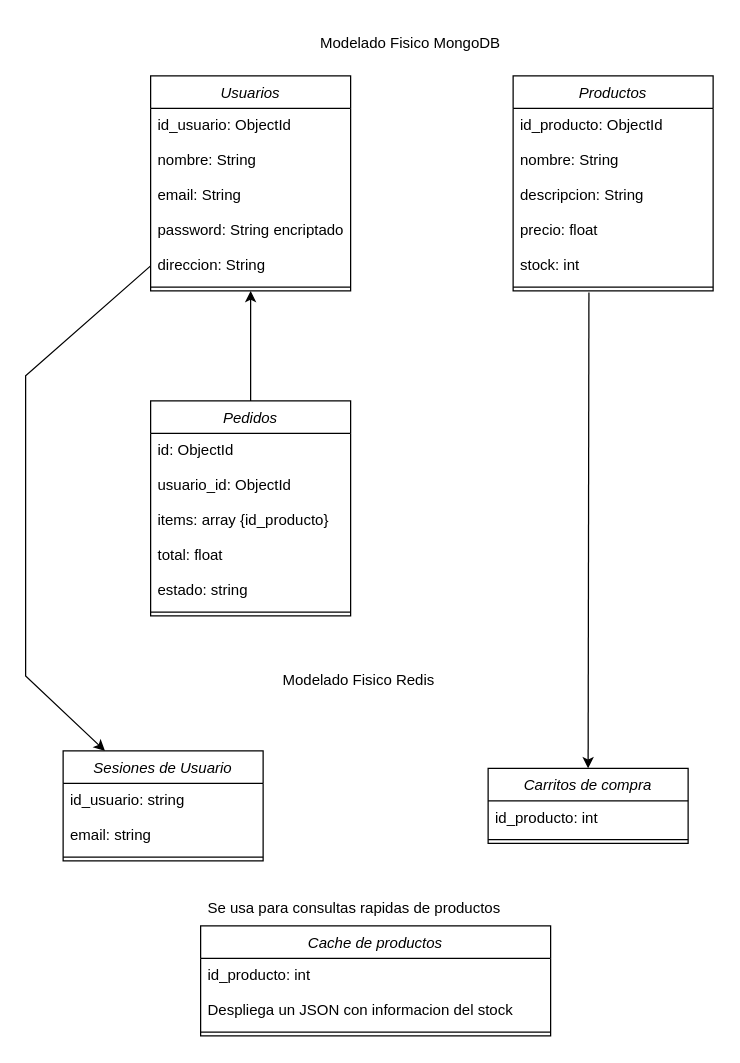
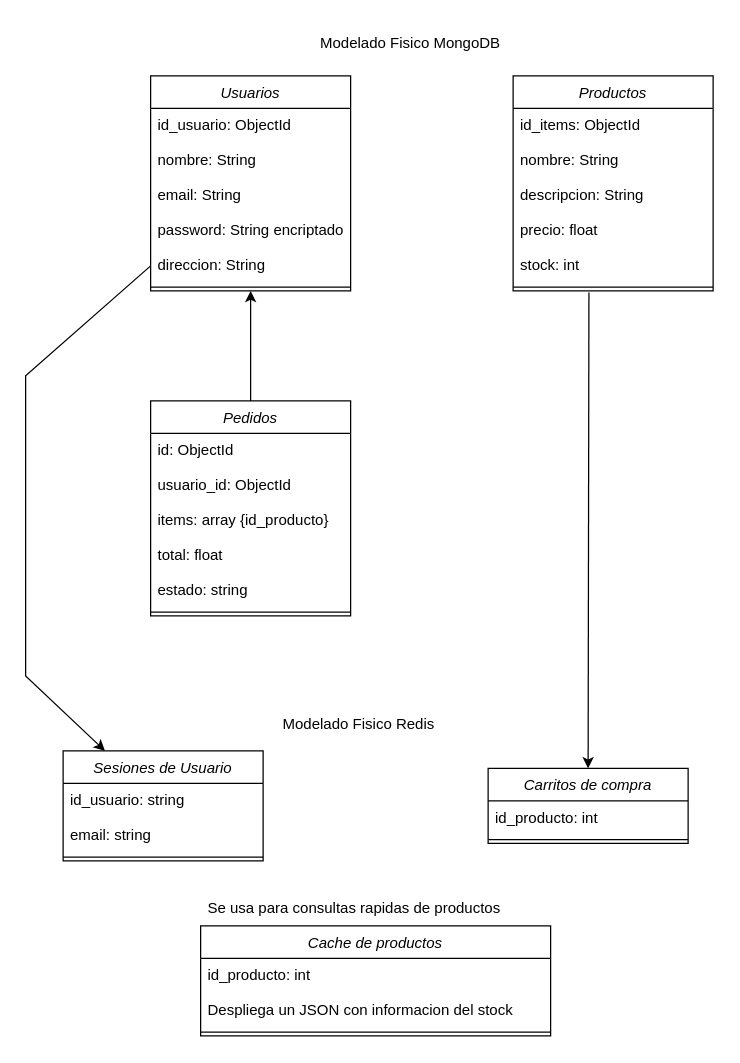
  <mxCell id="0" />
  <mxCell id="1" parent="0" />
  <mxCell id="2" value="Usuarios&#10;" style="swimlane;fontStyle=2;align=center;verticalAlign=top;childLayout=stackLayout;horizontal=1;startSize=26;horizontalStack=0;resizeParent=1;resizeLast=0;collapsible=1;marginBottom=0;rounded=0;shadow=0;strokeWidth=1;" parent="1" vertex="1"><mxGeometry x="120" y="60" width="160" height="172" as="geometry"><mxRectangle x="230" y="140" width="160" height="26" as="alternateBounds" /></mxGeometry></mxCell>
  <mxCell id="3" value="id_usuario: ObjectId " style="text;align=left;verticalAlign=top;spacingLeft=4;spacingRight=4;overflow=hidden;rotatable=0;points=[[0,0.5],[1,0.5]];portConstraint=eastwest;rounded=0;shadow=0;html=0;" vertex="1" parent="2"><mxGeometry y="26" width="160" height="28" as="geometry" /></mxCell>
  <mxCell id="4" value="nombre: String" style="text;align=left;verticalAlign=top;spacingLeft=4;spacingRight=4;overflow=hidden;rotatable=0;points=[[0,0.5],[1,0.5]];portConstraint=eastwest;rounded=0;shadow=0;html=0;" vertex="1" parent="2"><mxGeometry y="54" width="160" height="28" as="geometry" /></mxCell>
  <mxCell id="5" value="email: String" style="text;align=left;verticalAlign=top;spacingLeft=4;spacingRight=4;overflow=hidden;rotatable=0;points=[[0,0.5],[1,0.5]];portConstraint=eastwest;rounded=0;shadow=0;html=0;" parent="2" vertex="1"><mxGeometry y="82" width="160" height="28" as="geometry" /></mxCell>
  <mxCell id="6" value="password: String encriptado&#10;&#10;" style="text;align=left;verticalAlign=top;spacingLeft=4;spacingRight=4;overflow=hidden;rotatable=0;points=[[0,0.5],[1,0.5]];portConstraint=eastwest;rounded=0;shadow=0;html=0;" vertex="1" parent="2"><mxGeometry y="110" width="160" height="28" as="geometry" /></mxCell>
  <mxCell id="7" value="direccion: String" style="text;align=left;verticalAlign=top;spacingLeft=4;spacingRight=4;overflow=hidden;rotatable=0;points=[[0,0.5],[1,0.5]];portConstraint=eastwest;rounded=0;shadow=0;html=0;" vertex="1" parent="2"><mxGeometry y="138" width="160" height="28" as="geometry" /></mxCell>
  <mxCell id="8" value="" style="line;html=1;strokeWidth=1;align=left;verticalAlign=middle;spacingTop=-1;spacingLeft=3;spacingRight=3;rotatable=0;labelPosition=right;points=[];portConstraint=eastwest;" parent="2" vertex="1"><mxGeometry y="166" width="160" height="6" as="geometry" /></mxCell>
  <mxCell id="9" value="Productos&#10;" style="swimlane;fontStyle=2;align=center;verticalAlign=top;childLayout=stackLayout;horizontal=1;startSize=26;horizontalStack=0;resizeParent=1;resizeLast=0;collapsible=1;marginBottom=0;rounded=0;shadow=0;strokeWidth=1;" vertex="1" parent="1"><mxGeometry x="410" y="60" width="160" height="172" as="geometry"><mxRectangle x="230" y="140" width="160" height="26" as="alternateBounds" /></mxGeometry></mxCell>
- <mxCell id="10" value="id_producto: ObjectId " style="text;align=left;verticalAlign=top;spacingLeft=4;spacingRight=4;overflow=hidden;rotatable=0;points=[[0,0.5],[1,0.5]];portConstraint=eastwest;rounded=0;shadow=0;html=0;" vertex="1" parent="9"><mxGeometry y="26" width="160" height="28" as="geometry" /></mxCell>
+ <mxCell id="10" value="id_items: ObjectId " style="text;align=left;verticalAlign=top;spacingLeft=4;spacingRight=4;overflow=hidden;rotatable=0;points=[[0,0.5],[1,0.5]];portConstraint=eastwest;rounded=0;shadow=0;html=0;" vertex="1" parent="9"><mxGeometry y="26" width="160" height="28" as="geometry" /></mxCell>
  <mxCell id="11" value="nombre: String" style="text;align=left;verticalAlign=top;spacingLeft=4;spacingRight=4;overflow=hidden;rotatable=0;points=[[0,0.5],[1,0.5]];portConstraint=eastwest;rounded=0;shadow=0;html=0;" vertex="1" parent="9"><mxGeometry y="54" width="160" height="28" as="geometry" /></mxCell>
  <mxCell id="12" value="descripcion: String" style="text;align=left;verticalAlign=top;spacingLeft=4;spacingRight=4;overflow=hidden;rotatable=0;points=[[0,0.5],[1,0.5]];portConstraint=eastwest;rounded=0;shadow=0;html=0;" vertex="1" parent="9"><mxGeometry y="82" width="160" height="28" as="geometry" /></mxCell>
  <mxCell id="13" value="precio: float" style="text;align=left;verticalAlign=top;spacingLeft=4;spacingRight=4;overflow=hidden;rotatable=0;points=[[0,0.5],[1,0.5]];portConstraint=eastwest;rounded=0;shadow=0;html=0;" vertex="1" parent="9"><mxGeometry y="110" width="160" height="28" as="geometry" /></mxCell>
  <mxCell id="14" value="stock: int&#10;" style="text;align=left;verticalAlign=top;spacingLeft=4;spacingRight=4;overflow=hidden;rotatable=0;points=[[0,0.5],[1,0.5]];portConstraint=eastwest;rounded=0;shadow=0;html=0;" vertex="1" parent="9"><mxGeometry y="138" width="160" height="28" as="geometry" /></mxCell>
  <mxCell id="15" value="" style="line;html=1;strokeWidth=1;align=left;verticalAlign=middle;spacingTop=-1;spacingLeft=3;spacingRight=3;rotatable=0;labelPosition=right;points=[];portConstraint=eastwest;" vertex="1" parent="9"><mxGeometry y="166" width="160" height="6" as="geometry" /></mxCell>
  <mxCell id="16" value="Pedidos" style="swimlane;fontStyle=2;align=center;verticalAlign=top;childLayout=stackLayout;horizontal=1;startSize=26;horizontalStack=0;resizeParent=1;resizeLast=0;collapsible=1;marginBottom=0;rounded=0;shadow=0;strokeWidth=1;" vertex="1" parent="1"><mxGeometry x="120" y="320" width="160" height="172" as="geometry"><mxRectangle x="230" y="140" width="160" height="26" as="alternateBounds" /></mxGeometry></mxCell>
  <mxCell id="17" value="id: ObjectId " style="text;align=left;verticalAlign=top;spacingLeft=4;spacingRight=4;overflow=hidden;rotatable=0;points=[[0,0.5],[1,0.5]];portConstraint=eastwest;rounded=0;shadow=0;html=0;" vertex="1" parent="16"><mxGeometry y="26" width="160" height="28" as="geometry" /></mxCell>
  <mxCell id="18" value="usuario_id: ObjectId" style="text;align=left;verticalAlign=top;spacingLeft=4;spacingRight=4;overflow=hidden;rotatable=0;points=[[0,0.5],[1,0.5]];portConstraint=eastwest;rounded=0;shadow=0;html=0;" vertex="1" parent="16"><mxGeometry y="54" width="160" height="28" as="geometry" /></mxCell>
  <mxCell id="19" value="items: array {id_producto}" style="text;align=left;verticalAlign=top;spacingLeft=4;spacingRight=4;overflow=hidden;rotatable=0;points=[[0,0.5],[1,0.5]];portConstraint=eastwest;rounded=0;shadow=0;html=0;" vertex="1" parent="16"><mxGeometry y="82" width="160" height="28" as="geometry" /></mxCell>
  <mxCell id="20" value="total: float" style="text;align=left;verticalAlign=top;spacingLeft=4;spacingRight=4;overflow=hidden;rotatable=0;points=[[0,0.5],[1,0.5]];portConstraint=eastwest;rounded=0;shadow=0;html=0;" vertex="1" parent="16"><mxGeometry y="110" width="160" height="28" as="geometry" /></mxCell>
  <mxCell id="21" value="estado: string&#10;" style="text;align=left;verticalAlign=top;spacingLeft=4;spacingRight=4;overflow=hidden;rotatable=0;points=[[0,0.5],[1,0.5]];portConstraint=eastwest;rounded=0;shadow=0;html=0;" vertex="1" parent="16"><mxGeometry y="138" width="160" height="28" as="geometry" /></mxCell>
  <mxCell id="22" value="" style="line;html=1;strokeWidth=1;align=left;verticalAlign=middle;spacingTop=-1;spacingLeft=3;spacingRight=3;rotatable=0;labelPosition=right;points=[];portConstraint=eastwest;" vertex="1" parent="16"><mxGeometry y="166" width="160" height="6" as="geometry" /></mxCell>
  <mxCell id="23" value="" style="endArrow=classic;html=1;rounded=0;exitX=0.5;exitY=0;exitDx=0;exitDy=0;entryX=0.5;entryY=1;entryDx=0;entryDy=0;" edge="1" parent="1" source="16" target="2"><mxGeometry width="50" height="50" relative="1" as="geometry"><mxPoint x="330" y="270" as="sourcePoint" /><mxPoint x="380" y="220" as="targetPoint" /></mxGeometry></mxCell>
  <mxCell id="24" value="Modelado Fisico MongoDB&#10;" style="text;align=left;verticalAlign=top;spacingLeft=4;spacingRight=4;overflow=hidden;rotatable=0;points=[[0,0.5],[1,0.5]];portConstraint=eastwest;rounded=0;shadow=0;html=0;" vertex="1" parent="1"><mxGeometry x="250" y="20" width="231" height="28" as="geometry" /></mxCell>
  <mxCell id="25" value="Sesiones de Usuario" style="swimlane;fontStyle=2;align=center;verticalAlign=top;childLayout=stackLayout;horizontal=1;startSize=26;horizontalStack=0;resizeParent=1;resizeLast=0;collapsible=1;marginBottom=0;rounded=0;shadow=0;strokeWidth=1;" vertex="1" parent="1"><mxGeometry x="50" y="600" width="160" height="88" as="geometry"><mxRectangle x="110" y="620" width="160" height="26" as="alternateBounds" /></mxGeometry></mxCell>
  <mxCell id="26" value="id_usuario: string&#10;" style="text;align=left;verticalAlign=top;spacingLeft=4;spacingRight=4;overflow=hidden;rotatable=0;points=[[0,0.5],[1,0.5]];portConstraint=eastwest;rounded=0;shadow=0;html=0;" vertex="1" parent="25"><mxGeometry y="26" width="160" height="28" as="geometry" /></mxCell>
  <mxCell id="27" value="email: string&#10;" style="text;align=left;verticalAlign=top;spacingLeft=4;spacingRight=4;overflow=hidden;rotatable=0;points=[[0,0.5],[1,0.5]];portConstraint=eastwest;rounded=0;shadow=0;html=0;" vertex="1" parent="25"><mxGeometry y="54" width="160" height="28" as="geometry" /></mxCell>
  <mxCell id="28" value="" style="line;html=1;strokeWidth=1;align=left;verticalAlign=middle;spacingTop=-1;spacingLeft=3;spacingRight=3;rotatable=0;labelPosition=right;points=[];portConstraint=eastwest;" vertex="1" parent="25"><mxGeometry y="82" width="160" height="6" as="geometry" /></mxCell>
  <mxCell id="29" value="Carritos de compra" style="swimlane;fontStyle=2;align=center;verticalAlign=top;childLayout=stackLayout;horizontal=1;startSize=26;horizontalStack=0;resizeParent=1;resizeLast=0;collapsible=1;marginBottom=0;rounded=0;shadow=0;strokeWidth=1;" vertex="1" parent="1"><mxGeometry x="390" y="614" width="160" height="60" as="geometry"><mxRectangle x="110" y="620" width="160" height="26" as="alternateBounds" /></mxGeometry></mxCell>
  <mxCell id="30" value="id_producto: int&#10;&#10;" style="text;align=left;verticalAlign=top;spacingLeft=4;spacingRight=4;overflow=hidden;rotatable=0;points=[[0,0.5],[1,0.5]];portConstraint=eastwest;rounded=0;shadow=0;html=0;" vertex="1" parent="29"><mxGeometry y="26" width="160" height="28" as="geometry" /></mxCell>
  <mxCell id="31" value="" style="line;html=1;strokeWidth=1;align=left;verticalAlign=middle;spacingTop=-1;spacingLeft=3;spacingRight=3;rotatable=0;labelPosition=right;points=[];portConstraint=eastwest;" vertex="1" parent="29"><mxGeometry y="54" width="160" height="6" as="geometry" /></mxCell>
  <mxCell id="32" value="Cache de productos&#10;" style="swimlane;fontStyle=2;align=center;verticalAlign=top;childLayout=stackLayout;horizontal=1;startSize=26;horizontalStack=0;resizeParent=1;resizeLast=0;collapsible=1;marginBottom=0;rounded=0;shadow=0;strokeWidth=1;" vertex="1" parent="1"><mxGeometry x="160" y="740" width="280" height="88" as="geometry"><mxRectangle x="110" y="620" width="160" height="26" as="alternateBounds" /></mxGeometry></mxCell>
  <mxCell id="33" value="id_producto: int&#10;&#10;" style="text;align=left;verticalAlign=top;spacingLeft=4;spacingRight=4;overflow=hidden;rotatable=0;points=[[0,0.5],[1,0.5]];portConstraint=eastwest;rounded=0;shadow=0;html=0;" vertex="1" parent="32"><mxGeometry y="26" width="280" height="28" as="geometry" /></mxCell>
  <mxCell id="34" value="Despliega un JSON con informacion del stock&#10;" style="text;align=left;verticalAlign=top;spacingLeft=4;spacingRight=4;overflow=hidden;rotatable=0;points=[[0,0.5],[1,0.5]];portConstraint=eastwest;rounded=0;shadow=0;html=0;" vertex="1" parent="32"><mxGeometry y="54" width="280" height="28" as="geometry" /></mxCell>
  <mxCell id="35" value="" style="line;html=1;strokeWidth=1;align=left;verticalAlign=middle;spacingTop=-1;spacingLeft=3;spacingRight=3;rotatable=0;labelPosition=right;points=[];portConstraint=eastwest;" vertex="1" parent="32"><mxGeometry y="82" width="280" height="6" as="geometry" /></mxCell>
  <mxCell id="36" value="" style="endArrow=classic;html=1;rounded=0;exitX=0;exitY=0.5;exitDx=0;exitDy=0;" edge="1" parent="1" source="7" target="25"><mxGeometry width="50" height="50" relative="1" as="geometry"><mxPoint x="360" y="470" as="sourcePoint" /><mxPoint x="410" y="420" as="targetPoint" /><Array as="points"><mxPoint x="20" y="300" /><mxPoint x="20" y="410" /><mxPoint x="20" y="540" /></Array></mxGeometry></mxCell>
- <mxCell id="37" value="Modelado Fisico Redis" style="text;align=left;verticalAlign=top;spacingLeft=4;spacingRight=4;overflow=hidden;rotatable=0;points=[[0,0.5],[1,0.5]];portConstraint=eastwest;rounded=0;shadow=0;html=0;" vertex="1" parent="1"><mxGeometry x="220" y="530" width="200" height="28" as="geometry" /></mxCell>
+ <mxCell id="37" value="Modelado Fisico Redis" style="text;align=left;verticalAlign=top;spacingLeft=4;spacingRight=4;overflow=hidden;rotatable=0;points=[[0,0.5],[1,0.5]];portConstraint=eastwest;rounded=0;shadow=0;html=0;" vertex="1" parent="1"><mxGeometry x="220" y="565" width="200" height="28" as="geometry" /></mxCell>
  <mxCell id="38" value="" style="endArrow=classic;html=1;rounded=0;entryX=0.5;entryY=0;entryDx=0;entryDy=0;exitX=0.379;exitY=1.222;exitDx=0;exitDy=0;exitPerimeter=0;" edge="1" parent="1" source="15" target="29"><mxGeometry width="50" height="50" relative="1" as="geometry"><mxPoint x="360" y="420" as="sourcePoint" /><mxPoint x="410" y="370" as="targetPoint" /></mxGeometry></mxCell>
  <mxCell id="39" value="Se usa para consultas rapidas de productos&#10;" style="text;align=left;verticalAlign=top;spacingLeft=4;spacingRight=4;overflow=hidden;rotatable=0;points=[[0,0.5],[1,0.5]];portConstraint=eastwest;rounded=0;shadow=0;html=0;" vertex="1" parent="1"><mxGeometry x="160" y="712" width="280" height="28" as="geometry" /></mxCell>
